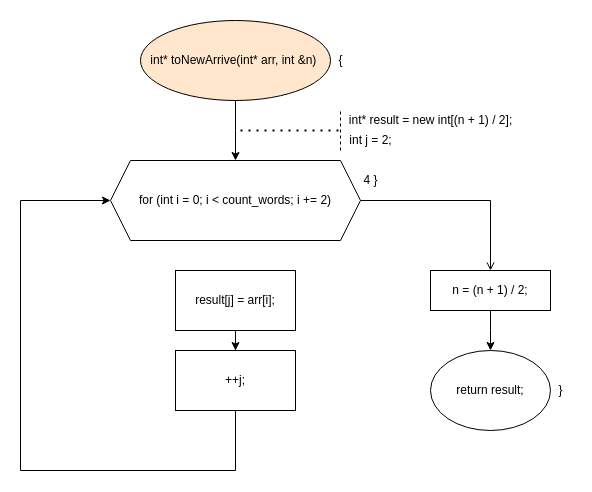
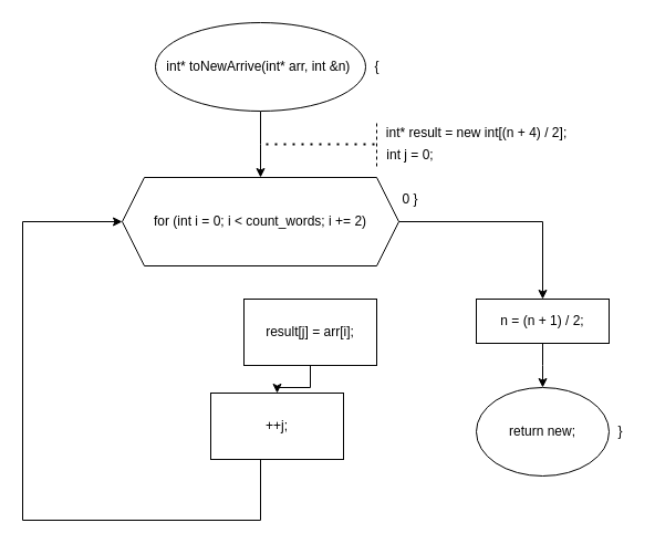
  <mxCell id="0" />
  <mxCell id="1" parent="0" />
  <mxCell id="2" style="edgeStyle=orthogonalEdgeStyle;rounded=0;orthogonalLoop=1;jettySize=auto;html=1;" edge="1" parent="1" source="3"><mxGeometry relative="1" as="geometry"><mxPoint x="235" y="160" as="targetPoint" /></mxGeometry></mxCell>
- <mxCell id="3" value="int* toNewArrive(int* arr, int &amp;amp;n)&amp;nbsp;" style="ellipse;whiteSpace=wrap;html=1;fillColor=#ffe6cc;" vertex="1" parent="1"><mxGeometry x="140" y="20" width="190" height="80" as="geometry" /></mxCell>
+ <mxCell id="3" value="int* toNewArrive(int* arr, int &amp;amp;n)&amp;nbsp;" style="ellipse;whiteSpace=wrap;html=1;" vertex="1" parent="1"><mxGeometry x="140" y="20" width="190" height="80" as="geometry" /></mxCell>
  <mxCell id="4" value="" style="endArrow=none;dashed=1;html=1;dashPattern=1 3;strokeWidth=2;" edge="1" parent="1"><mxGeometry width="50" height="50" relative="1" as="geometry"><mxPoint x="240" y="130" as="sourcePoint" /><mxPoint x="340" y="130" as="targetPoint" /></mxGeometry></mxCell>
  <mxCell id="5" value="" style="endArrow=none;dashed=1;html=1;" edge="1" parent="1"><mxGeometry width="50" height="50" relative="1" as="geometry"><mxPoint x="340" y="150" as="sourcePoint" /><mxPoint x="340" y="110" as="targetPoint" /></mxGeometry></mxCell>
- <mxCell id="6" value="int* result = new int[(n + 1) / 2];" style="text;html=1;align=center;verticalAlign=middle;resizable=0;points=[];autosize=1;" vertex="1" parent="1"><mxGeometry x="340" y="110" width="180" height="20" as="geometry" /></mxCell>
- <mxCell id="7" value="int j = 2;" style="text;html=1;align=center;verticalAlign=middle;resizable=0;points=[];autosize=1;" vertex="1" parent="1"><mxGeometry x="340" y="130" width="60" height="20" as="geometry" /></mxCell>
- <mxCell id="8" style="edgeStyle=orthogonalEdgeStyle;rounded=0;orthogonalLoop=1;jettySize=auto;html=1;endArrow=open;" edge="1" parent="1" source="9" target="15"><mxGeometry relative="1" as="geometry"><mxPoint x="490" y="300" as="targetPoint" /><Array as="points"><mxPoint x="490" y="200" /></Array></mxGeometry></mxCell>
+ <mxCell id="6" value="int* result = new int[(n + 4) / 2];" style="text;html=1;align=center;verticalAlign=middle;resizable=0;points=[];autosize=1;" vertex="1" parent="1"><mxGeometry x="340" y="110" width="180" height="20" as="geometry" /></mxCell>
+ <mxCell id="7" value="int j = 0;" style="text;html=1;align=center;verticalAlign=middle;resizable=0;points=[];autosize=1;" vertex="1" parent="1"><mxGeometry x="340" y="130" width="60" height="20" as="geometry" /></mxCell>
+ <mxCell id="8" style="edgeStyle=orthogonalEdgeStyle;rounded=0;orthogonalLoop=1;jettySize=auto;html=1;" edge="1" parent="1" source="9" target="15"><mxGeometry relative="1" as="geometry"><mxPoint x="490" y="300" as="targetPoint" /><Array as="points"><mxPoint x="490" y="200" /></Array></mxGeometry></mxCell>
  <mxCell id="9" value="for (int i = 0; i &lt; count_words; i += 2)" style="shape=hexagon;perimeter=hexagonPerimeter2;whiteSpace=wrap;html=1;fixedSize=1;" vertex="1" parent="1"><mxGeometry x="110" y="160" width="250" height="80" as="geometry" /></mxCell>
  <mxCell id="10" style="edgeStyle=orthogonalEdgeStyle;rounded=0;orthogonalLoop=1;jettySize=auto;html=1;" edge="1" parent="1" source="11" target="13"><mxGeometry relative="1" as="geometry"><mxPoint x="235" y="380" as="targetPoint" /></mxGeometry></mxCell>
- <mxCell id="11" value="&lt;div&gt;result[j] = arr[i];&lt;/div&gt;" style="rounded=0;whiteSpace=wrap;html=1;" vertex="1" parent="1"><mxGeometry x="175" y="270" width="120" height="60" as="geometry" /></mxCell>
+ <mxCell id="11" value="&lt;div&gt;result[j] = arr[i];&lt;/div&gt;" style="rounded=0;whiteSpace=wrap;html=1;" vertex="1" parent="1"><mxGeometry x="220" y="270" width="120" height="60" as="geometry" /></mxCell>
  <mxCell id="12" style="edgeStyle=orthogonalEdgeStyle;rounded=0;orthogonalLoop=1;jettySize=auto;html=1;entryX=0;entryY=0.5;entryDx=0;entryDy=0;" edge="1" parent="1" source="13" target="9"><mxGeometry relative="1" as="geometry"><mxPoint x="30" y="210" as="targetPoint" /><Array as="points"><mxPoint x="235" y="470" /><mxPoint x="20" y="470" /><mxPoint x="20" y="200" /></Array></mxGeometry></mxCell>
- <mxCell id="13" value="++j;" style="rounded=0;whiteSpace=wrap;html=1;" vertex="1" parent="1"><mxGeometry x="175" y="350" width="120" height="60" as="geometry" /></mxCell>
+ <mxCell id="13" value="++j;" style="rounded=0;whiteSpace=wrap;html=1;" vertex="1" parent="1"><mxGeometry x="190" y="355" width="120" height="60" as="geometry" /></mxCell>
  <mxCell id="14" style="edgeStyle=orthogonalEdgeStyle;rounded=0;orthogonalLoop=1;jettySize=auto;html=1;" edge="1" parent="1" source="15"><mxGeometry relative="1" as="geometry"><mxPoint x="490" y="350" as="targetPoint" /></mxGeometry></mxCell>
  <mxCell id="15" value="n = (n + 1) / 2;" style="rounded=0;whiteSpace=wrap;html=1;" vertex="1" parent="1"><mxGeometry x="430" y="270" width="120" height="40" as="geometry" /></mxCell>
- <mxCell id="16" value="return result;" style="ellipse;whiteSpace=wrap;html=1;" vertex="1" parent="1"><mxGeometry x="430" y="350" width="120" height="80" as="geometry" /></mxCell>
+ <mxCell id="16" value="return new;" style="ellipse;whiteSpace=wrap;html=1;" vertex="1" parent="1"><mxGeometry x="430" y="350" width="120" height="80" as="geometry" /></mxCell>
  <mxCell id="17" value="}" style="text;html=1;align=center;verticalAlign=middle;resizable=0;points=[];autosize=1;" vertex="1" parent="1"><mxGeometry x="550" y="380" width="20" height="20" as="geometry" /></mxCell>
  <mxCell id="18" value="{" style="text;html=1;align=center;verticalAlign=middle;resizable=0;points=[];autosize=1;" vertex="1" parent="1"><mxGeometry x="330" y="50" width="20" height="20" as="geometry" /></mxCell>
- <mxCell id="19" value="4 }" style="text;html=1;align=center;verticalAlign=middle;resizable=0;points=[];autosize=1;" vertex="1" parent="1"><mxGeometry x="355" y="170" width="30" height="20" as="geometry" /></mxCell>
+ <mxCell id="19" value="0 }" style="text;html=1;align=center;verticalAlign=middle;resizable=0;points=[];autosize=1;" vertex="1" parent="1"><mxGeometry x="355" y="170" width="30" height="20" as="geometry" /></mxCell>
